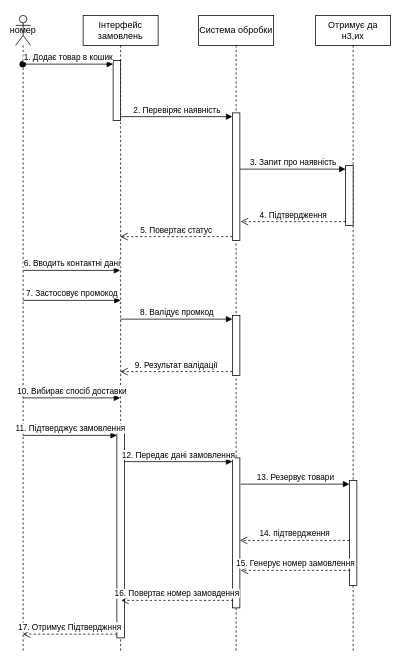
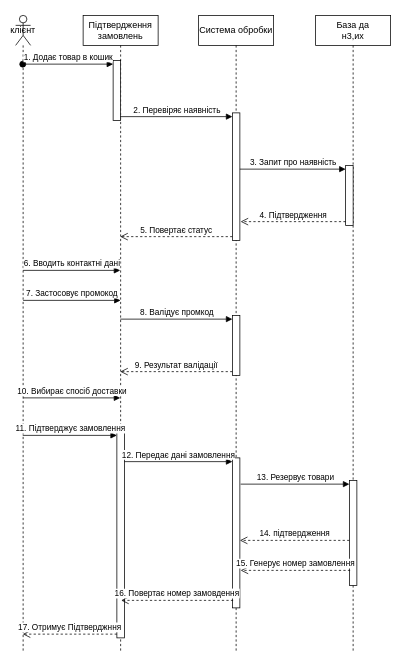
  <mxCell id="0" />
  <mxCell id="1" parent="0" />
- <mxCell id="2" value="номер" style="shape=umlLifeline;perimeter=lifelinePerimeter;whiteSpace=wrap;html=1;container=1;dropTarget=0;collapsible=0;recursiveResize=0;outlineConnect=0;portConstraint=eastwest;newEdgeStyle={&quot;curved&quot;:0,&quot;rounded&quot;:0};participant=umlActor;" parent="1" vertex="1"><mxGeometry x="20" y="20" width="20" height="850" as="geometry" /></mxCell>
- <mxCell id="3" value="Інтерфейс замовлень" style="shape=umlLifeline;perimeter=lifelinePerimeter;whiteSpace=wrap;html=1;container=1;dropTarget=0;collapsible=0;recursiveResize=0;outlineConnect=0;portConstraint=eastwest;newEdgeStyle={&quot;curved&quot;:0,&quot;rounded&quot;:0};" parent="1" vertex="1"><mxGeometry x="110" y="20" width="100" height="850" as="geometry" /></mxCell>
+ <mxCell id="2" value="клієнт" style="shape=umlLifeline;perimeter=lifelinePerimeter;whiteSpace=wrap;html=1;container=1;dropTarget=0;collapsible=0;recursiveResize=0;outlineConnect=0;portConstraint=eastwest;newEdgeStyle={&quot;curved&quot;:0,&quot;rounded&quot;:0};participant=umlActor;" parent="1" vertex="1"><mxGeometry x="20" y="20" width="20" height="850" as="geometry" /></mxCell>
+ <mxCell id="3" value="Підтвердження замовлень" style="shape=umlLifeline;perimeter=lifelinePerimeter;whiteSpace=wrap;html=1;container=1;dropTarget=0;collapsible=0;recursiveResize=0;outlineConnect=0;portConstraint=eastwest;newEdgeStyle={&quot;curved&quot;:0,&quot;rounded&quot;:0};" parent="1" vertex="1"><mxGeometry x="110" y="20" width="100" height="850" as="geometry" /></mxCell>
  <mxCell id="4" value="" style="html=1;points=[[0,0,0,0,5],[0,1,0,0,-5],[1,0,0,0,5],[1,1,0,0,-5]];perimeter=orthogonalPerimeter;outlineConnect=0;targetShapes=umlLifeline;portConstraint=eastwest;newEdgeStyle={&quot;curved&quot;:0,&quot;rounded&quot;:0};" parent="3" vertex="1"><mxGeometry x="40" y="60" width="10" height="80" as="geometry" /></mxCell>
  <mxCell id="5" value="" style="html=1;points=[[0,0,0,0,5],[0,1,0,0,-5],[1,0,0,0,5],[1,1,0,0,-5]];perimeter=orthogonalPerimeter;outlineConnect=0;targetShapes=umlLifeline;portConstraint=eastwest;newEdgeStyle={&quot;curved&quot;:0,&quot;rounded&quot;:0};" parent="3" vertex="1"><mxGeometry x="45" y="555" width="10" height="275" as="geometry" /></mxCell>
  <mxCell id="6" value="Система обробки" style="shape=umlLifeline;perimeter=lifelinePerimeter;whiteSpace=wrap;html=1;container=1;dropTarget=0;collapsible=0;recursiveResize=0;outlineConnect=0;portConstraint=eastwest;newEdgeStyle={&quot;curved&quot;:0,&quot;rounded&quot;:0};" parent="1" vertex="1"><mxGeometry x="264" y="20" width="100" height="850" as="geometry" /></mxCell>
  <mxCell id="7" value="" style="html=1;points=[[0,0,0,0,5],[0,1,0,0,-5],[1,0,0,0,5],[1,1,0,0,-5]];perimeter=orthogonalPerimeter;outlineConnect=0;targetShapes=umlLifeline;portConstraint=eastwest;newEdgeStyle={&quot;curved&quot;:0,&quot;rounded&quot;:0};" parent="6" vertex="1"><mxGeometry x="45" y="130" width="10" height="170" as="geometry" /></mxCell>
  <mxCell id="8" value="" style="html=1;points=[[0,0,0,0,5],[0,1,0,0,-5],[1,0,0,0,5],[1,1,0,0,-5]];perimeter=orthogonalPerimeter;outlineConnect=0;targetShapes=umlLifeline;portConstraint=eastwest;newEdgeStyle={&quot;curved&quot;:0,&quot;rounded&quot;:0};" parent="6" vertex="1"><mxGeometry x="45" y="400" width="10" height="80" as="geometry" /></mxCell>
  <mxCell id="9" value="" style="html=1;points=[[0,0,0,0,5],[0,1,0,0,-5],[1,0,0,0,5],[1,1,0,0,-5]];perimeter=orthogonalPerimeter;outlineConnect=0;targetShapes=umlLifeline;portConstraint=eastwest;newEdgeStyle={&quot;curved&quot;:0,&quot;rounded&quot;:0};" parent="6" vertex="1"><mxGeometry x="45" y="590" width="10" height="200" as="geometry" /></mxCell>
- <mxCell id="10" value="Отримує да&lt;div&gt;н3,их&lt;/div&gt;" style="shape=umlLifeline;perimeter=lifelinePerimeter;whiteSpace=wrap;html=1;container=1;dropTarget=0;collapsible=0;recursiveResize=0;outlineConnect=0;portConstraint=eastwest;newEdgeStyle={&quot;curved&quot;:0,&quot;rounded&quot;:0};" parent="1" vertex="1"><mxGeometry x="420" y="20" width="100" height="850" as="geometry" /></mxCell>
+ <mxCell id="10" value="База да&lt;div&gt;н3,их&lt;/div&gt;" style="shape=umlLifeline;perimeter=lifelinePerimeter;whiteSpace=wrap;html=1;container=1;dropTarget=0;collapsible=0;recursiveResize=0;outlineConnect=0;portConstraint=eastwest;newEdgeStyle={&quot;curved&quot;:0,&quot;rounded&quot;:0};" parent="1" vertex="1"><mxGeometry x="420" y="20" width="100" height="850" as="geometry" /></mxCell>
  <mxCell id="11" value="" style="html=1;points=[[0,0,0,0,5],[0,1,0,0,-5],[1,0,0,0,5],[1,1,0,0,-5]];perimeter=orthogonalPerimeter;outlineConnect=0;targetShapes=umlLifeline;portConstraint=eastwest;newEdgeStyle={&quot;curved&quot;:0,&quot;rounded&quot;:0};" parent="10" vertex="1"><mxGeometry x="40" y="200" width="10" height="80" as="geometry" /></mxCell>
  <mxCell id="12" value="" style="html=1;points=[[0,0,0,0,5],[0,1,0,0,-5],[1,0,0,0,5],[1,1,0,0,-5]];perimeter=orthogonalPerimeter;outlineConnect=0;targetShapes=umlLifeline;portConstraint=eastwest;newEdgeStyle={&quot;curved&quot;:0,&quot;rounded&quot;:0};" parent="10" vertex="1"><mxGeometry x="45" y="620" width="10" height="140" as="geometry" /></mxCell>
  <mxCell id="13" value="1. Додає товар в кошик" style="html=1;verticalAlign=bottom;startArrow=oval;endArrow=block;startSize=8;curved=0;rounded=0;entryX=0;entryY=0;entryDx=0;entryDy=5;" parent="1" source="2" target="4" edge="1"><mxGeometry relative="1" as="geometry"><mxPoint x="80" y="85" as="sourcePoint" /></mxGeometry></mxCell>
  <mxCell id="14" value="2. Перевіряє наявність" style="html=1;verticalAlign=bottom;endArrow=block;curved=0;rounded=0;entryX=0;entryY=0;entryDx=0;entryDy=5;" parent="1" source="3" target="7" edge="1"><mxGeometry relative="1" as="geometry"><mxPoint x="239" y="155" as="sourcePoint" /></mxGeometry></mxCell>
  <mxCell id="15" value="5. Повертає статус" style="html=1;verticalAlign=bottom;endArrow=open;dashed=1;endSize=8;curved=0;rounded=0;exitX=0;exitY=1;exitDx=0;exitDy=-5;" parent="1" source="7" target="3" edge="1"><mxGeometry relative="1" as="geometry"><mxPoint x="239" y="225" as="targetPoint" /></mxGeometry></mxCell>
  <mxCell id="16" value="3. Запит про наявність" style="html=1;verticalAlign=bottom;endArrow=block;curved=0;rounded=0;entryX=0;entryY=0;entryDx=0;entryDy=5;" parent="1" source="7" target="11" edge="1"><mxGeometry relative="1" as="geometry"><mxPoint x="330" y="225" as="sourcePoint" /></mxGeometry></mxCell>
  <mxCell id="17" value="4. Підтвердження" style="html=1;verticalAlign=bottom;endArrow=open;dashed=1;endSize=8;curved=0;rounded=0;exitX=0;exitY=1;exitDx=0;exitDy=-5;" parent="1" source="11" edge="1"><mxGeometry relative="1" as="geometry"><mxPoint x="320" y="295" as="targetPoint" /></mxGeometry></mxCell>
  <mxCell id="18" value="6. Вводить контактні дані&lt;span style=&quot;color: rgba(0, 0, 0, 0); font-family: monospace; font-size: 0px; text-align: start; background-color: rgb(251, 251, 251);&quot;&gt;%3CmxGraphModel%3E%3Croot%3E%3CmxCell%20id%3D%220%22%2F%3E%3CmxCell%20id%3D%221%22%20parent%3D%220%22%2F%3E%3CmxCell%20id%3D%222%22%20value%3D%22%D0%A1%D0%B8%D1%81%D1%82%D0%B5%D0%BC%D0%B0%20%D0%BE%D0%B1%D1%80%D0%BE%D0%B1%D0%BA%D0%B8%22%20style%3D%22shape%3DumlLifeline%3Bperimeter%3DlifelinePerimeter%3BwhiteSpace%3Dwrap%3Bhtml%3D1%3Bcontainer%3D1%3BdropTarget%3D0%3Bcollapsible%3D0%3BrecursiveResize%3D0%3BoutlineConnect%3D0%3BportConstraint%3Deastwest%3BnewEdgeStyle%3D%7B%26quot%3Bcurved%26quot%3B%3A0%2C%26quot%3Brounded%26quot%3B%3A0%7D%3B%22%20vertex%3D%221%22%20parent%3D%221%22%3E%3CmxGeometry%20x%3D%22314%22%20y%3D%2230%22%20width%3D%22100%22%20height%3D%22300%22%20as%3D%22geometry%22%2F%3E%3C%2FmxCell%3E%3C%2Froot%3E%3C%2FmxGraphModel%3E&lt;/span&gt;" style="html=1;verticalAlign=bottom;endArrow=block;curved=0;rounded=0;" parent="1" target="3" edge="1"><mxGeometry width="80" relative="1" as="geometry"><mxPoint x="30" y="360" as="sourcePoint" /><mxPoint x="110" y="360" as="targetPoint" /></mxGeometry></mxCell>
  <mxCell id="19" value="7. Застосовує промокод" style="html=1;verticalAlign=bottom;endArrow=block;curved=0;rounded=0;" parent="1" edge="1"><mxGeometry width="80" relative="1" as="geometry"><mxPoint x="30" y="400" as="sourcePoint" /><mxPoint x="160" y="400" as="targetPoint" /></mxGeometry></mxCell>
  <mxCell id="20" value="8. Валідує промкод" style="html=1;verticalAlign=bottom;endArrow=block;curved=0;rounded=0;entryX=0;entryY=0;entryDx=0;entryDy=5;" parent="1" source="3" target="8" edge="1"><mxGeometry relative="1" as="geometry"><mxPoint x="239" y="425" as="sourcePoint" /></mxGeometry></mxCell>
  <mxCell id="21" value="9. Результат валідації" style="html=1;verticalAlign=bottom;endArrow=open;dashed=1;endSize=8;curved=0;rounded=0;exitX=0;exitY=1;exitDx=0;exitDy=-5;" parent="1" source="8" target="3" edge="1"><mxGeometry relative="1" as="geometry"><mxPoint x="239" y="495" as="targetPoint" /></mxGeometry></mxCell>
  <mxCell id="22" value="10. Вибирає спосіб доставки" style="html=1;verticalAlign=bottom;endArrow=block;curved=0;rounded=0;" parent="1" target="3" edge="1"><mxGeometry width="80" relative="1" as="geometry"><mxPoint x="30" y="530" as="sourcePoint" /><mxPoint x="110" y="530" as="targetPoint" /></mxGeometry></mxCell>
  <mxCell id="23" value="11. Підтверджує замовлення" style="html=1;verticalAlign=bottom;endArrow=block;curved=0;rounded=0;entryX=0;entryY=0;entryDx=0;entryDy=5;" parent="1" source="2" target="5" edge="1"><mxGeometry relative="1" as="geometry"><mxPoint x="85" y="580" as="sourcePoint" /></mxGeometry></mxCell>
  <mxCell id="24" value="17. Отримує Підтверджння" style="html=1;verticalAlign=bottom;endArrow=open;dashed=1;endSize=8;curved=0;rounded=0;exitX=0;exitY=1;exitDx=0;exitDy=-5;" parent="1" source="5" target="2" edge="1"><mxGeometry relative="1" as="geometry"><mxPoint x="85" y="650" as="targetPoint" /></mxGeometry></mxCell>
  <mxCell id="25" value="12. Передає дані замовлення" style="html=1;verticalAlign=bottom;endArrow=block;curved=0;rounded=0;entryX=0;entryY=0;entryDx=0;entryDy=5;" parent="1" source="5" target="9" edge="1"><mxGeometry relative="1" as="geometry"><mxPoint x="170" y="615" as="sourcePoint" /></mxGeometry></mxCell>
  <mxCell id="26" value="16. Пове&lt;span style=&quot;background-color: light-dark(#ffffff, var(--ge-dark-color, #121212)); color: light-dark(rgb(0, 0, 0), rgb(255, 255, 255));&quot;&gt;ртає номер замовдення&lt;/span&gt;" style="html=1;verticalAlign=bottom;endArrow=open;dashed=1;endSize=8;curved=0;rounded=0;exitX=0;exitY=1;exitDx=0;exitDy=-5;" parent="1" edge="1"><mxGeometry relative="1" as="geometry"><mxPoint x="160.667" y="800" as="targetPoint" /><mxPoint x="310" y="800" as="sourcePoint" /></mxGeometry></mxCell>
  <mxCell id="27" value="13. Резервує товари" style="html=1;verticalAlign=bottom;endArrow=block;curved=0;rounded=0;entryX=0;entryY=0;entryDx=0;entryDy=5;" parent="1" target="12" edge="1"><mxGeometry relative="1" as="geometry"><mxPoint x="320" y="645" as="sourcePoint" /></mxGeometry></mxCell>
  <mxCell id="28" value="14. підтвердження" style="html=1;verticalAlign=bottom;endArrow=open;dashed=1;endSize=8;curved=0;rounded=0;exitX=0;exitY=1;exitDx=0;exitDy=-5;" parent="1" edge="1"><mxGeometry relative="1" as="geometry"><mxPoint x="319" y="720" as="targetPoint" /><mxPoint x="465" y="720" as="sourcePoint" /></mxGeometry></mxCell>
  <mxCell id="29" value="15. Генерує номер замовлення" style="html=1;verticalAlign=bottom;endArrow=open;dashed=1;endSize=8;curved=0;rounded=0;exitX=0;exitY=1;exitDx=0;exitDy=-5;" parent="1" edge="1"><mxGeometry relative="1" as="geometry"><mxPoint x="320" y="760" as="targetPoint" /><mxPoint x="466" y="760" as="sourcePoint" /></mxGeometry></mxCell>
